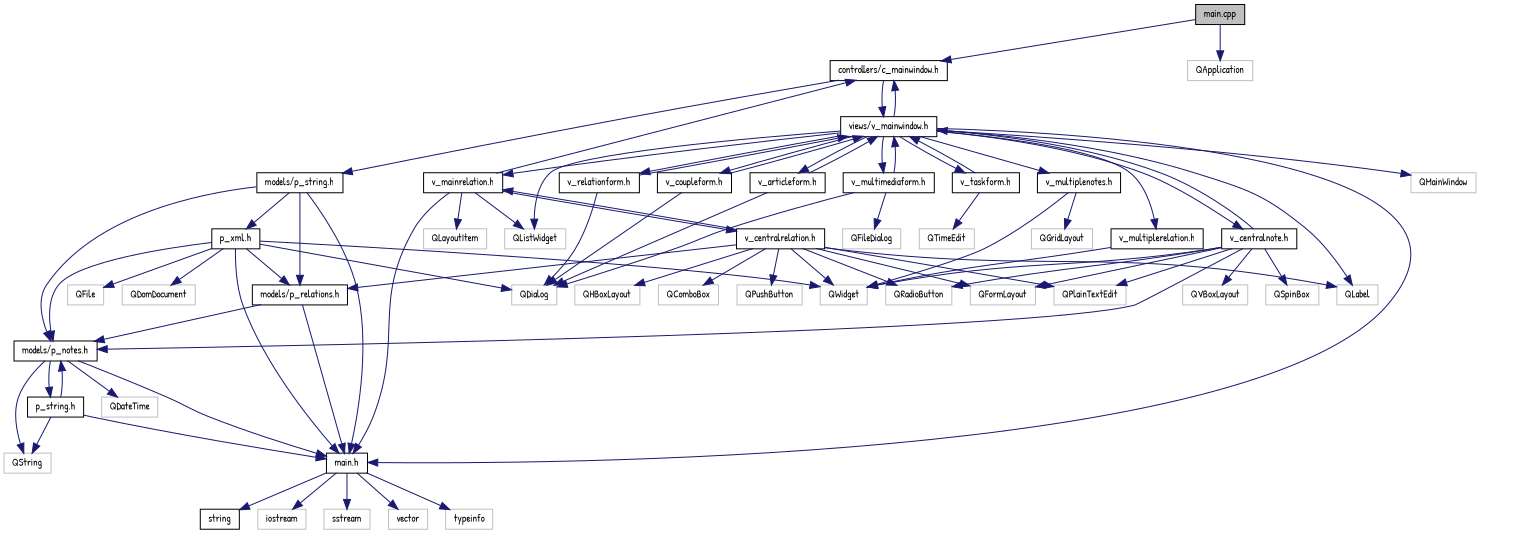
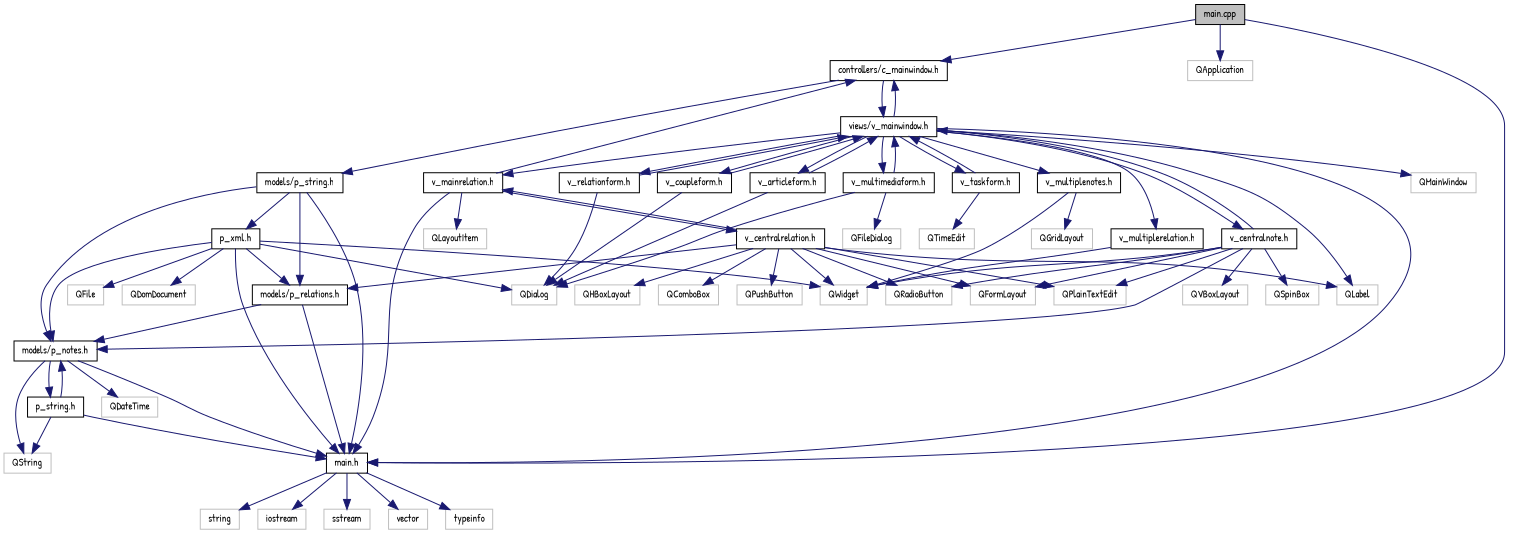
  digraph {
    fontname="Patrick Hand"
    node [color=grey75 fillcolor=white fontname="Patrick Hand" fontsize=10 shape=record style=filled]
    edge [color=midnightblue fontname="Patrick Hand" fontsize=10 labelfontname=Helvetica labelfontsize=10 style=solid]
    n1 [color=black fillcolor=grey75 fontcolor=black height=0.2 label="main.cpp" width=0.4]
    n2 [color=black height=0.2 label="main.h" width=0.4]
    n3 [height=0.2 label=QApplication width=0.4]
    n4 [color=black height=0.2 label="controllers/c_mainwindow.h" width=0.4]
-   n5 [color=black height=0.2 label=string width=0.4]
+   n5 [height=0.2 label=string width=0.4]
    n6 [height=0.2 label=iostream width=0.4]
    n7 [height=0.2 label=sstream width=0.4]
    n8 [height=0.2 label=vector width=0.4]
    n9 [height=0.2 label=typeinfo width=0.4]
    n10 [color=black height=0.2 label="views/v_mainwindow.h" width=0.4]
    n11 [color=black height=0.2 label="models/p_string.h" width=0.4]
    n12 [height=0.2 label=QMainWindow width=0.4]
    n13 [height=0.2 label=QLabel width=0.4]
-   n14 [height=0.2 label=QListWidget width=0.4]
    n15 [color=black height=0.2 label="v_articleform.h" width=0.4]
    n16 [color=black height=0.2 label="v_multimediaform.h" width=0.4]
    n17 [color=black height=0.2 label="v_taskform.h" width=0.4]
    n18 [color=black height=0.2 label="v_relationform.h" width=0.4]
    n19 [color=black height=0.2 label="v_coupleform.h" width=0.4]
    n20 [color=black height=0.2 label="v_multiplenotes.h" width=0.4]
    n21 [color=black height=0.2 label="v_multiplerelation.h" width=0.4]
    n22 [color=black height=0.2 label="v_centralnote.h" width=0.4]
    n23 [color=black height=0.2 label="v_mainrelation.h" width=0.4]
    n24 [color=black height=0.2 label="models/p_notes.h" width=0.4]
    n25 [color=black height=0.2 label="models/p_relations.h" width=0.4]
    n26 [color=black height=0.2 label="p_xml.h" width=0.4]
    n27 [height=0.2 label=QDialog width=0.4]
    n28 [height=0.2 label=QFileDialog width=0.4]
    n29 [height=0.2 label=QTimeEdit width=0.4]
    n30 [height=0.2 label=QWidget width=0.4]
    n31 [height=0.2 label=QGridLayout width=0.4]
    n32 [height=0.2 label=QPlainTextEdit width=0.4]
    n33 [height=0.2 label=QRadioButton width=0.4]
    n34 [height=0.2 label=QVBoxLayout width=0.4]
    n35 [height=0.2 label=QSpinBox width=0.4]
    n36 [height=0.2 label=QFormLayout width=0.4]
    n37 [color=black height=0.2 label="v_centralrelation.h" width=0.4]
    n38 [height=0.2 label=QLayoutItem width=0.4]
    n39 [color=black height=0.2 label="p_string.h" width=0.4]
    n40 [height=0.2 label=QString width=0.4]
    n41 [height=0.2 label=QDateTime width=0.4]
    n42 [height=0.2 label=QHBoxLayout width=0.4]
    n43 [height=0.2 label=QComboBox width=0.4]
    n44 [height=0.2 label=QPushButton width=0.4]
    n45 [height=0.2 label=QDomDocument width=0.4]
    n46 [height=0.2 label=QFile width=0.4]
+   n1 -> n2
    n1 -> n3
    n1 -> n4
    n2 -> n5
    n2 -> n6
    n2 -> n7
    n2 -> n8
    n2 -> n9
    n4 -> n10
    n4 -> n11
    n10 -> n2
    n10 -> n4
    n10 -> n12
    n10 -> n13
-   n10 -> n14
    n10 -> n15
    n10 -> n16
    n10 -> n17
    n10 -> n18
    n10 -> n19
    n10 -> n20
    n10 -> n21
    n10 -> n22
    n10 -> n23
    n11 -> n2
    n11 -> n24
    n11 -> n25
    n11 -> n26
    n15 -> n10
    n15 -> n27
    n16 -> n10
    n16 -> n27
    n16 -> n28
    n17 -> n10
    n17 -> n29
    n18 -> n10
    n18 -> n27
    n19 -> n10
    n19 -> n27
    n20 -> n30
    n20 -> n31
    n21 -> n30
    n22 -> n10
    n22 -> n24
    n22 -> n30
    n22 -> n32
    n22 -> n33
    n22 -> n34
    n22 -> n35
    n22 -> n36
    n23 -> n2
    n23 -> n4
-   n23 -> n14
    n23 -> n37
    n23 -> n38
    n24 -> n2
    n24 -> n39
    n24 -> n40
    n24 -> n41
    n25 -> n2
    n25 -> n24
    n26 -> n2
    n26 -> n24
    n26 -> n25
    n26 -> n27
    n26 -> n30
    n26 -> n45
    n26 -> n46
    n37 -> n13
    n37 -> n23
    n37 -> n25
    n37 -> n30
    n37 -> n32
    n37 -> n33
    n37 -> n36
    n37 -> n42
    n37 -> n43
    n37 -> n44
    n39 -> n2
    n39 -> n24
    n39 -> n40
  }
